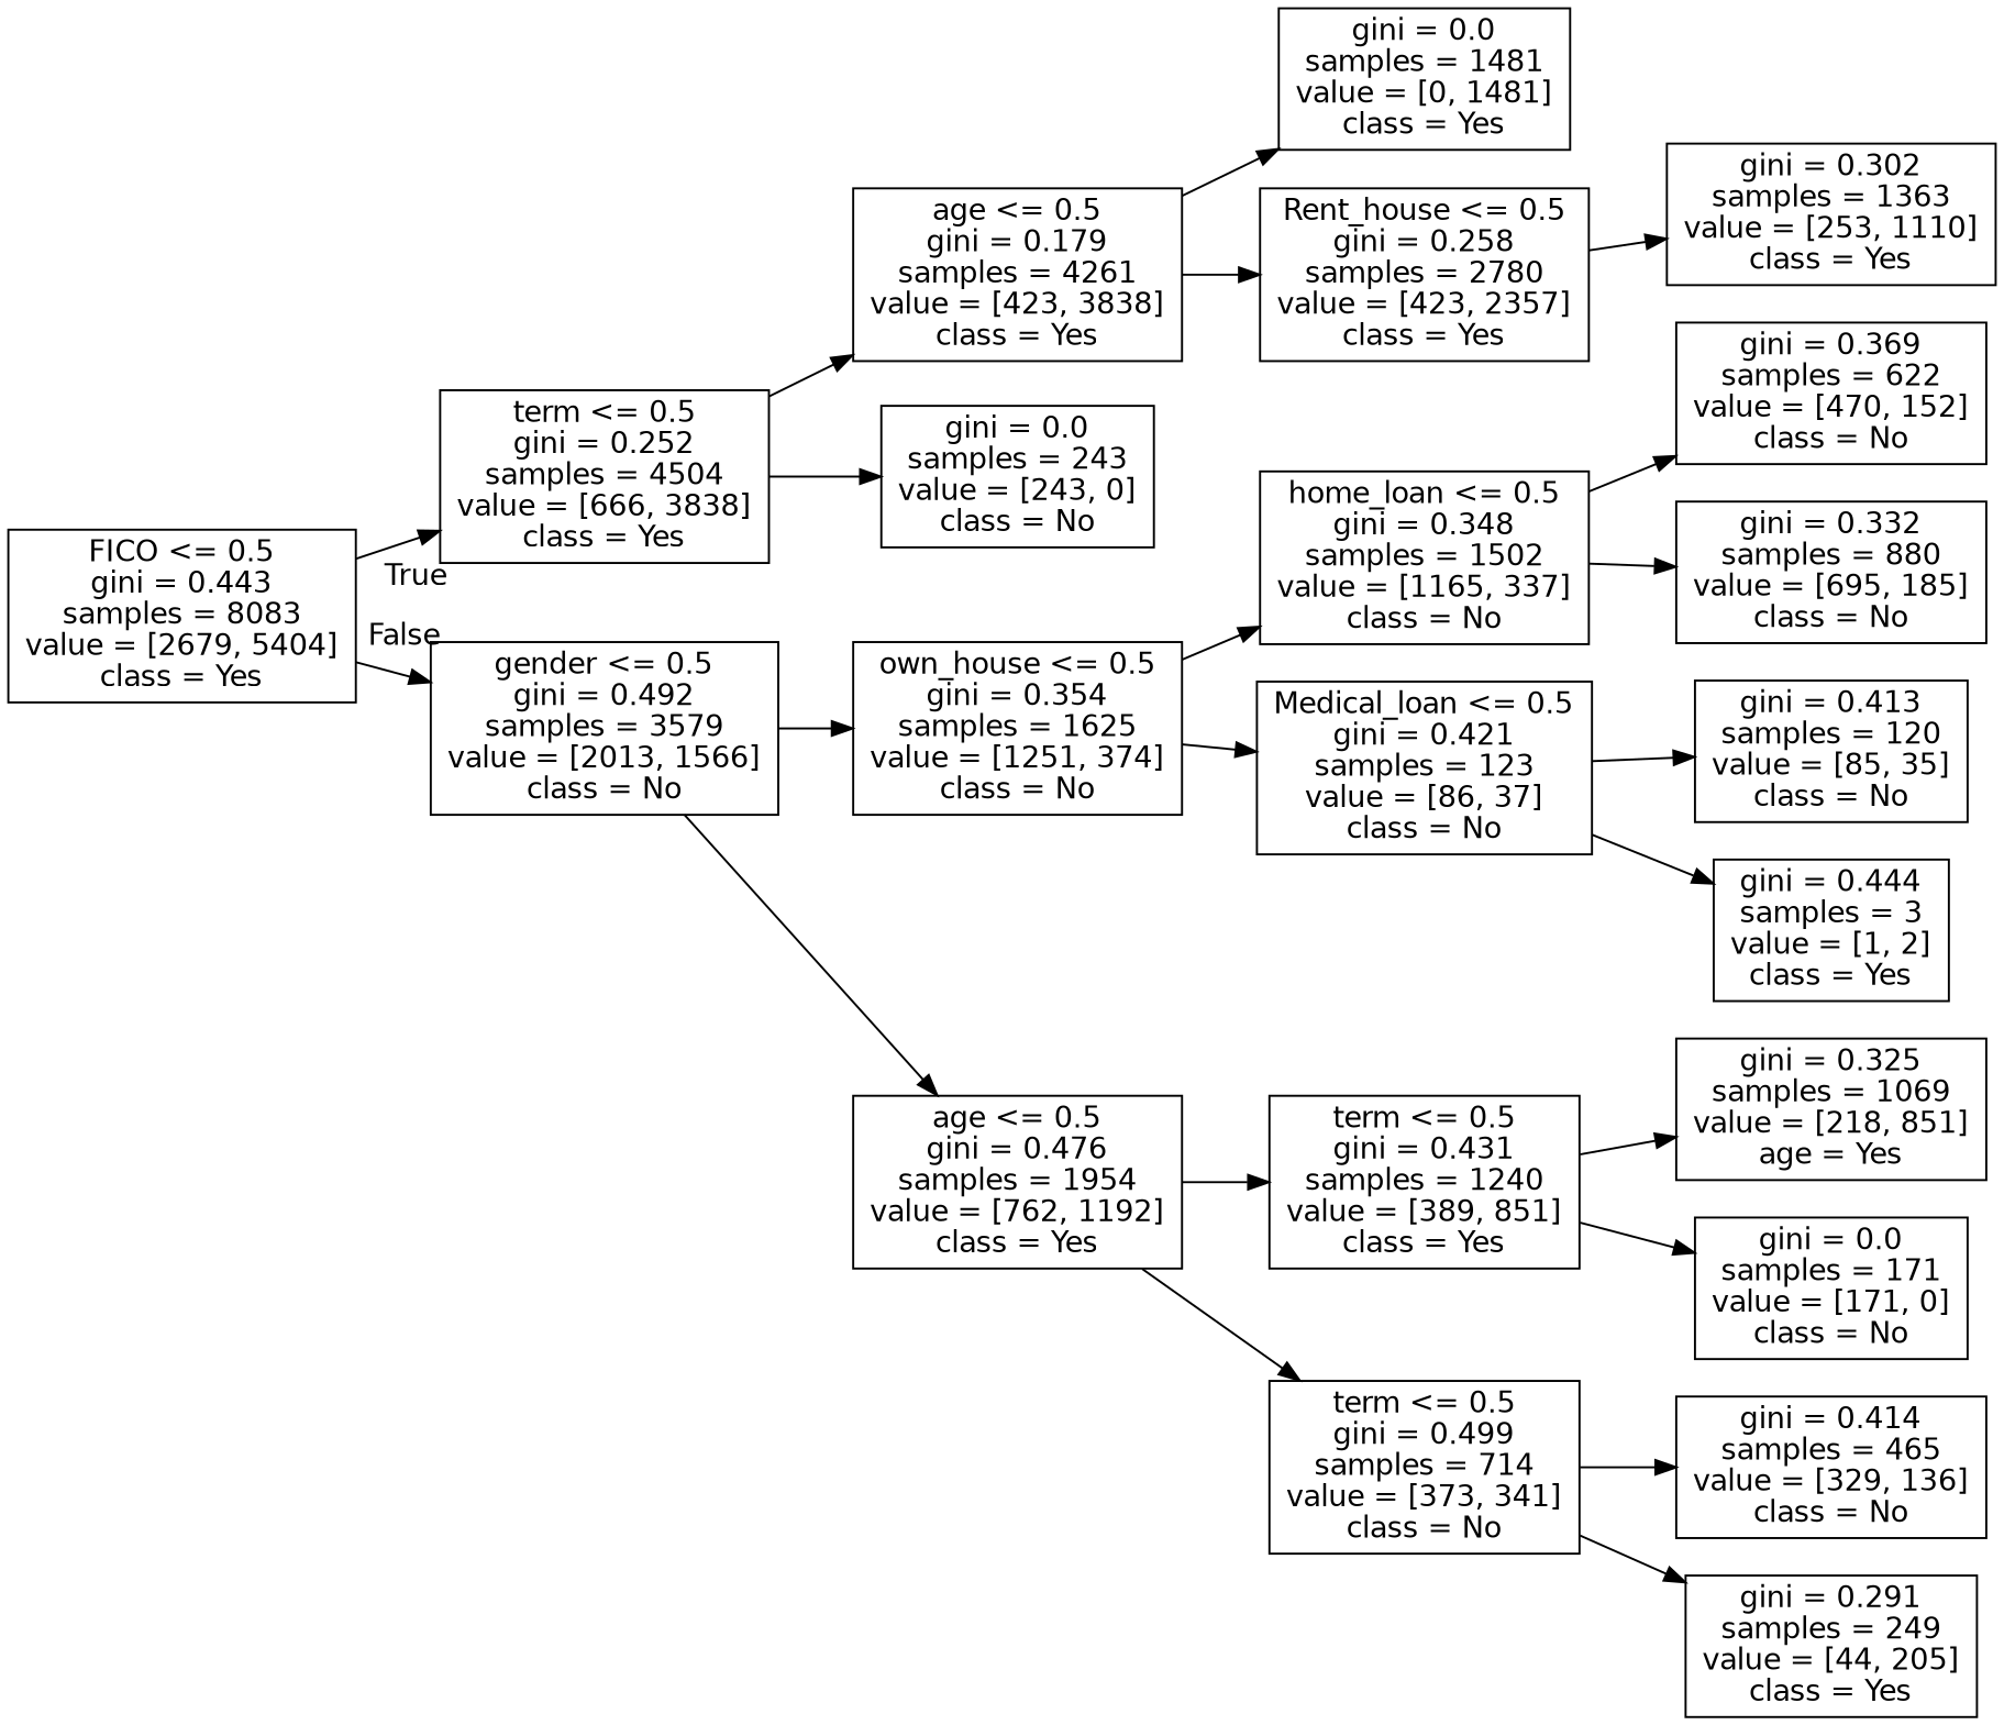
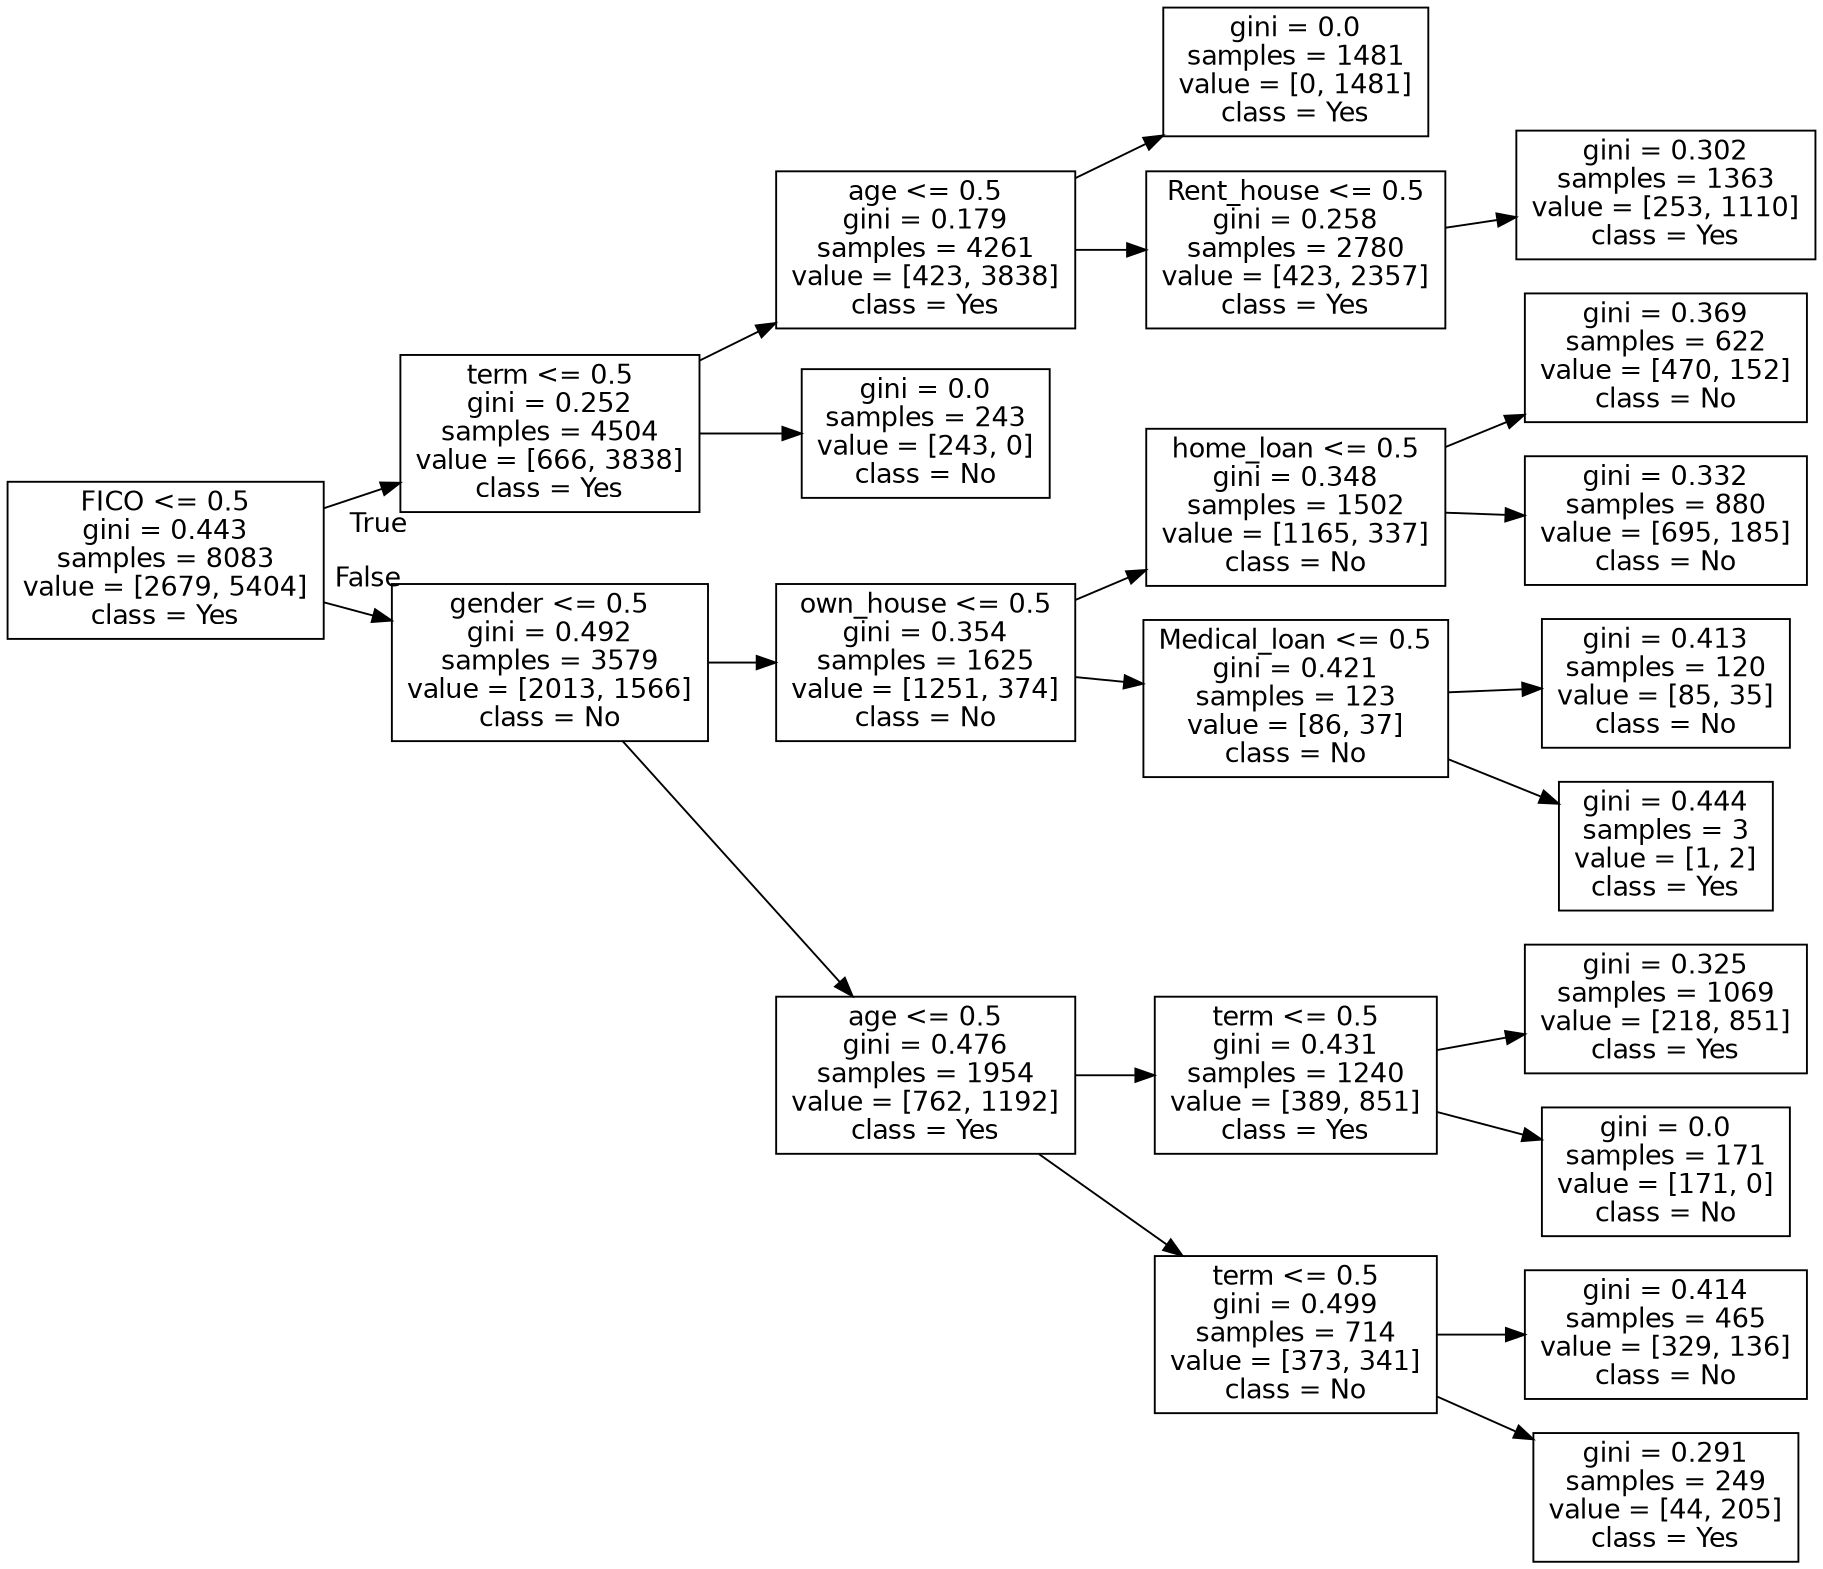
  digraph {
    rankdir=LR
    node [fontname=helvetica shape=box]
    edge [fontname=helvetica]
    n1 [label="FICO <= 0.5\ngini = 0.443\nsamples = 8083\nvalue = [2679, 5404]\nclass = Yes"]
    n2 [label="term <= 0.5\ngini = 0.252\nsamples = 4504\nvalue = [666, 3838]\nclass = Yes"]
    n3 [label="gender <= 0.5\ngini = 0.492\nsamples = 3579\nvalue = [2013, 1566]\nclass = No"]
    n4 [label="age <= 0.5\ngini = 0.179\nsamples = 4261\nvalue = [423, 3838]\nclass = Yes"]
    n5 [label="gini = 0.0\nsamples = 243\nvalue = [243, 0]\nclass = No"]
    n6 [label="own_house <= 0.5\ngini = 0.354\nsamples = 1625\nvalue = [1251, 374]\nclass = No"]
    n7 [label="age <= 0.5\ngini = 0.476\nsamples = 1954\nvalue = [762, 1192]\nclass = Yes"]
    n8 [label="gini = 0.0\nsamples = 1481\nvalue = [0, 1481]\nclass = Yes"]
    n9 [label="Rent_house <= 0.5\ngini = 0.258\nsamples = 2780\nvalue = [423, 2357]\nclass = Yes"]
    n10 [label="gini = 0.302\nsamples = 1363\nvalue = [253, 1110]\nclass = Yes"]
    n11 [label="home_loan <= 0.5\ngini = 0.348\nsamples = 1502\nvalue = [1165, 337]\nclass = No"]
    n12 [label="Medical_loan <= 0.5\ngini = 0.421\nsamples = 123\nvalue = [86, 37]\nclass = No"]
    n13 [label="term <= 0.5\ngini = 0.431\nsamples = 1240\nvalue = [389, 851]\nclass = Yes"]
    n14 [label="term <= 0.5\ngini = 0.499\nsamples = 714\nvalue = [373, 341]\nclass = No"]
    n15 [label="gini = 0.369\nsamples = 622\nvalue = [470, 152]\nclass = No"]
    n16 [label="gini = 0.332\nsamples = 880\nvalue = [695, 185]\nclass = No"]
    n17 [label="gini = 0.413\nsamples = 120\nvalue = [85, 35]\nclass = No"]
    n18 [label="gini = 0.444\nsamples = 3\nvalue = [1, 2]\nclass = Yes"]
-   n19 [label="gini = 0.325\nsamples = 1069\nvalue = [218, 851]\nage = Yes"]
+   n19 [label="gini = 0.325\nsamples = 1069\nvalue = [218, 851]\nclass = Yes"]
    n20 [label="gini = 0.0\nsamples = 171\nvalue = [171, 0]\nclass = No"]
    n21 [label="gini = 0.414\nsamples = 465\nvalue = [329, 136]\nclass = No"]
    n22 [label="gini = 0.291\nsamples = 249\nvalue = [44, 205]\nclass = Yes"]
    n1 -> n2 [headlabel=True labelangle=45 labeldistance=2.5]
    n1 -> n3 [headlabel=False labelangle=-45 labeldistance=2.5]
    n2 -> n4
    n2 -> n5
    n3 -> n6
    n3 -> n7
    n4 -> n8
    n4 -> n9
    n6 -> n11
    n6 -> n12
    n7 -> n13
    n7 -> n14
    n9 -> n10
    n11 -> n15
    n11 -> n16
    n12 -> n17
    n12 -> n18
    n13 -> n19
    n13 -> n20
    n14 -> n21
    n14 -> n22
  }
